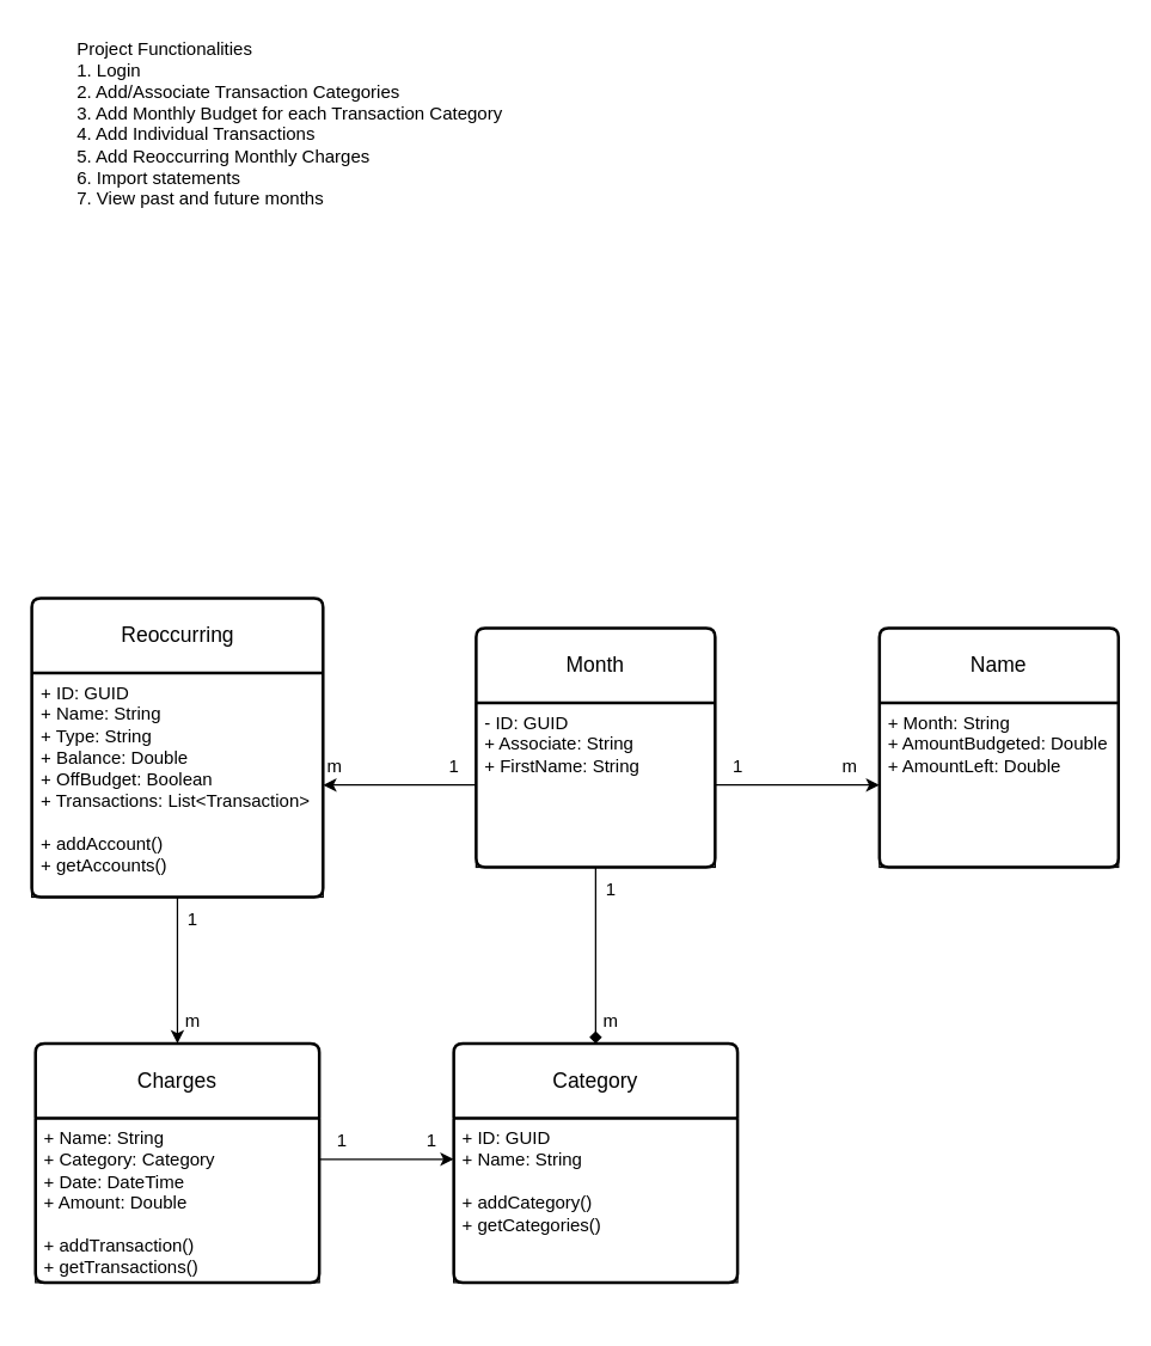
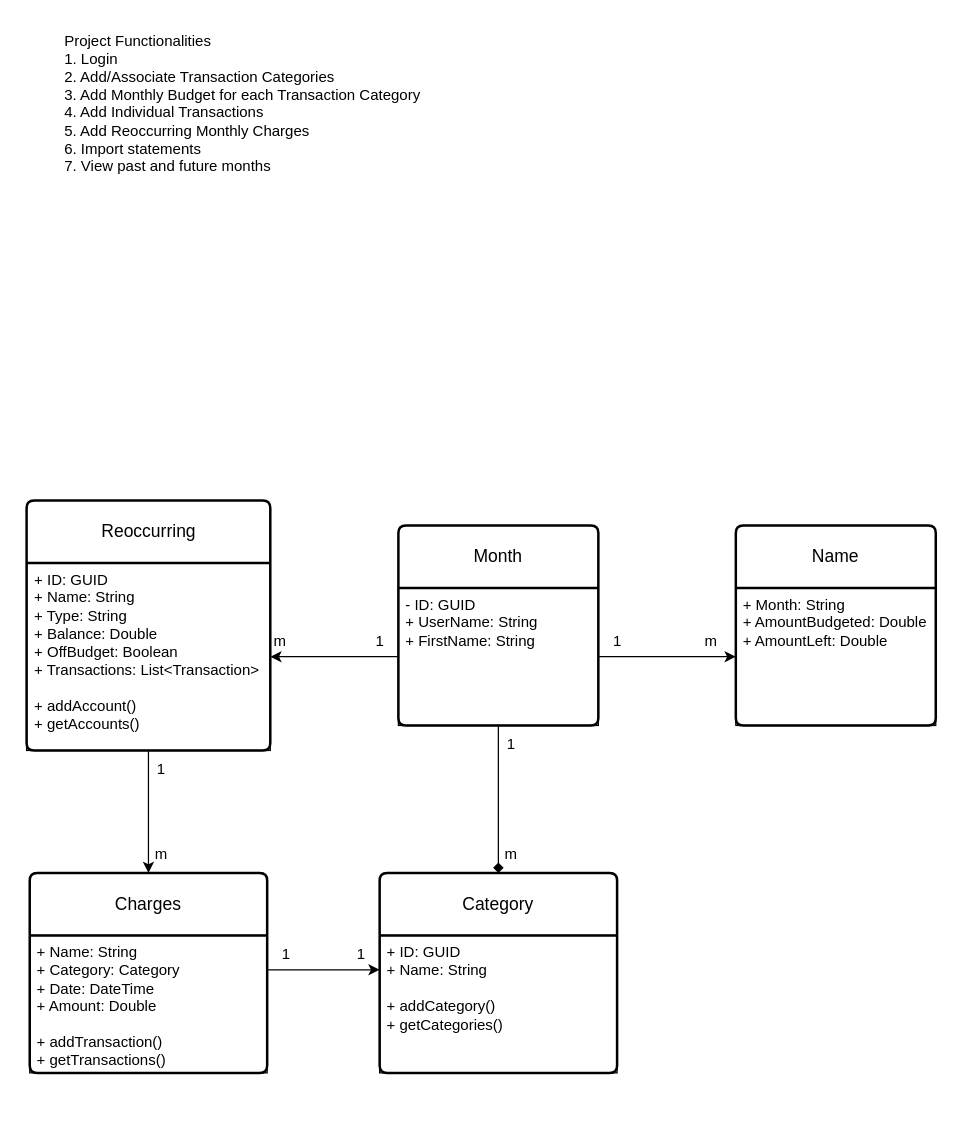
  <mxCell id="0" />
  <mxCell id="1" parent="0" />
  <mxCell id="2" value="&lt;div style=&quot;text-align: left;&quot;&gt;&lt;span style=&quot;background-color: initial;&quot;&gt;Project Functionalities&lt;/span&gt;&lt;/div&gt;&lt;div style=&quot;text-align: left;&quot;&gt;&lt;span style=&quot;background-color: initial;&quot;&gt;1. Login&lt;/span&gt;&lt;/div&gt;&lt;div style=&quot;text-align: left;&quot;&gt;&lt;span style=&quot;background-color: initial;&quot;&gt;2. Add/Associate Transaction Categories&lt;/span&gt;&lt;/div&gt;&lt;div style=&quot;text-align: left;&quot;&gt;&lt;span style=&quot;background-color: initial;&quot;&gt;3. Add Monthly Budget for each Transaction Category&lt;/span&gt;&lt;/div&gt;&lt;div style=&quot;text-align: left;&quot;&gt;&lt;span style=&quot;background-color: initial;&quot;&gt;4. Add Individual Transactions&lt;/span&gt;&lt;/div&gt;&lt;div style=&quot;text-align: left;&quot;&gt;&lt;span style=&quot;background-color: initial;&quot;&gt;5. Add Reoccurring Monthly Charges&amp;nbsp;&lt;/span&gt;&lt;/div&gt;&lt;div style=&quot;text-align: left;&quot;&gt;&lt;span style=&quot;background-color: initial;&quot;&gt;6. Import statements&lt;/span&gt;&lt;/div&gt;&lt;div style=&quot;text-align: left;&quot;&gt;&lt;span style=&quot;background-color: initial;&quot;&gt;7. View past and future months&lt;/span&gt;&lt;/div&gt;&lt;div style=&quot;text-align: left;&quot;&gt;&lt;span style=&quot;background-color: initial;&quot;&gt;&lt;br&gt;&lt;/span&gt;&lt;/div&gt;" style="text;html=1;align=center;verticalAlign=middle;resizable=0;points=[];autosize=1;strokeColor=none;fillColor=none;" vertex="1" parent="1"><mxGeometry x="38" y="20" width="310" height="140" as="geometry" /></mxCell>
  <mxCell id="3" value="Month" style="swimlane;childLayout=stackLayout;horizontal=1;startSize=50;horizontalStack=0;rounded=1;fontSize=14;fontStyle=0;strokeWidth=2;resizeParent=0;resizeLast=1;shadow=0;align=center;arcSize=4;whiteSpace=wrap;html=1;" vertex="1" parent="1"><mxGeometry x="318" y="420" width="160" height="160" as="geometry" /></mxCell>
- <mxCell id="4" value="- ID: GUID&lt;br&gt;+ Associate: String&lt;br&gt;+ FirstName: String&lt;br&gt;&amp;nbsp;&amp;nbsp;" style="align=left;strokeColor=default;fillColor=none;spacingLeft=4;fontSize=12;verticalAlign=top;resizable=0;rotatable=0;part=1;html=1;" vertex="1" parent="3"><mxGeometry y="50" width="160" height="110" as="geometry" /></mxCell>
+ <mxCell id="4" value="- ID: GUID&lt;br&gt;+ UserName: String&lt;br&gt;+ FirstName: String&lt;br&gt;&amp;nbsp;&amp;nbsp;" style="align=left;strokeColor=default;fillColor=none;spacingLeft=4;fontSize=12;verticalAlign=top;resizable=0;rotatable=0;part=1;html=1;" vertex="1" parent="3"><mxGeometry y="50" width="160" height="110" as="geometry" /></mxCell>
  <mxCell id="5" value="Reoccurring" style="swimlane;childLayout=stackLayout;horizontal=1;startSize=50;horizontalStack=0;rounded=1;fontSize=14;fontStyle=0;strokeWidth=2;resizeParent=0;resizeLast=1;shadow=0;align=center;arcSize=4;whiteSpace=wrap;html=1;" vertex="1" parent="1"><mxGeometry x="20.5" y="400" width="195" height="200" as="geometry" /></mxCell>
  <mxCell id="6" value="+ ID: GUID&lt;br&gt;+ Name: String&lt;br&gt;+ Type: String&lt;br&gt;+ Balance: Double&lt;br&gt;+ OffBudget: Boolean&amp;nbsp; &amp;nbsp; &amp;nbsp; &amp;nbsp;&amp;nbsp;&lt;br&gt;+ Transactions: List&amp;lt;Transaction&amp;gt;&lt;br&gt;&lt;br&gt;+ addAccount()&lt;br&gt;+ getAccounts()&lt;br&gt;&amp;nbsp;&amp;nbsp;" style="align=left;strokeColor=default;fillColor=none;spacingLeft=4;fontSize=12;verticalAlign=top;resizable=0;rotatable=0;part=1;html=1;" vertex="1" parent="5"><mxGeometry y="50" width="195" height="150" as="geometry" /></mxCell>
  <mxCell id="7" style="edgeStyle=orthogonalEdgeStyle;rounded=0;orthogonalLoop=1;jettySize=auto;html=1;entryX=1;entryY=0.5;entryDx=0;entryDy=0;" edge="1" parent="1" source="4" target="6"><mxGeometry relative="1" as="geometry" /></mxCell>
  <mxCell id="8" value="1" style="text;html=1;align=center;verticalAlign=middle;resizable=0;points=[];autosize=1;strokeColor=none;fillColor=none;" vertex="1" parent="1"><mxGeometry x="288" y="498" width="30" height="30" as="geometry" /></mxCell>
  <mxCell id="9" value="m" style="text;html=1;align=center;verticalAlign=middle;resizable=0;points=[];autosize=1;strokeColor=none;fillColor=none;" vertex="1" parent="1"><mxGeometry x="208" y="498" width="30" height="30" as="geometry" /></mxCell>
  <mxCell id="10" value="Charges" style="swimlane;childLayout=stackLayout;horizontal=1;startSize=50;horizontalStack=0;rounded=1;fontSize=14;fontStyle=0;strokeWidth=2;resizeParent=0;resizeLast=1;shadow=0;align=center;arcSize=4;whiteSpace=wrap;html=1;" vertex="1" parent="1"><mxGeometry x="23" y="698" width="190" height="160" as="geometry" /></mxCell>
  <mxCell id="11" value="+ Name: String&lt;br&gt;+ Category: Category&lt;br&gt;+ Date: DateTime&lt;br&gt;+ Amount: Double&lt;br&gt;&lt;br&gt;+ addTransaction()&lt;br&gt;+ getTransactions()&lt;br&gt;&lt;br&gt;&lt;br&gt;&amp;nbsp;&amp;nbsp;" style="align=left;strokeColor=default;fillColor=none;spacingLeft=4;fontSize=12;verticalAlign=top;resizable=0;rotatable=0;part=1;html=1;" vertex="1" parent="10"><mxGeometry y="50" width="190" height="110" as="geometry" /></mxCell>
  <mxCell id="12" style="edgeStyle=orthogonalEdgeStyle;rounded=0;orthogonalLoop=1;jettySize=auto;html=1;entryX=0.5;entryY=0;entryDx=0;entryDy=0;" edge="1" parent="1" source="6" target="10"><mxGeometry relative="1" as="geometry" /></mxCell>
  <mxCell id="13" value="1" style="text;html=1;align=center;verticalAlign=middle;resizable=0;points=[];autosize=1;strokeColor=none;fillColor=none;" vertex="1" parent="1"><mxGeometry x="113" y="600" width="30" height="30" as="geometry" /></mxCell>
  <mxCell id="14" value="m" style="text;html=1;align=center;verticalAlign=middle;resizable=0;points=[];autosize=1;strokeColor=none;fillColor=none;" vertex="1" parent="1"><mxGeometry x="113" y="668" width="30" height="30" as="geometry" /></mxCell>
  <mxCell id="15" value="Category" style="swimlane;childLayout=stackLayout;horizontal=1;startSize=50;horizontalStack=0;rounded=1;fontSize=14;fontStyle=0;strokeWidth=2;resizeParent=0;resizeLast=1;shadow=0;align=center;arcSize=4;whiteSpace=wrap;html=1;" vertex="1" parent="1"><mxGeometry x="303" y="698" width="190" height="160" as="geometry" /></mxCell>
  <mxCell id="16" value="+ ID: GUID&lt;br&gt;+ Name: String&lt;br&gt;&lt;br&gt;+ addCategory()&lt;br&gt;+ getCategories()&lt;br&gt;&lt;br&gt;&lt;br&gt;&amp;nbsp;&amp;nbsp;" style="align=left;strokeColor=default;fillColor=none;spacingLeft=4;fontSize=12;verticalAlign=top;resizable=0;rotatable=0;part=1;html=1;" vertex="1" parent="15"><mxGeometry y="50" width="190" height="110" as="geometry" /></mxCell>
  <mxCell id="17" style="edgeStyle=orthogonalEdgeStyle;rounded=0;orthogonalLoop=1;jettySize=auto;html=1;entryX=0.5;entryY=0;entryDx=0;entryDy=0;endArrow=diamond;" edge="1" parent="1" source="4" target="15"><mxGeometry relative="1" as="geometry" /></mxCell>
  <mxCell id="18" value="1" style="text;html=1;align=center;verticalAlign=middle;resizable=0;points=[];autosize=1;strokeColor=none;fillColor=none;" vertex="1" parent="1"><mxGeometry x="393" y="580" width="30" height="30" as="geometry" /></mxCell>
  <mxCell id="19" value="m" style="text;html=1;align=center;verticalAlign=middle;resizable=0;points=[];autosize=1;strokeColor=none;fillColor=none;" vertex="1" parent="1"><mxGeometry x="393" y="668" width="30" height="30" as="geometry" /></mxCell>
  <mxCell id="20" style="edgeStyle=orthogonalEdgeStyle;rounded=0;orthogonalLoop=1;jettySize=auto;html=1;exitX=1;exitY=0.25;exitDx=0;exitDy=0;entryX=0;entryY=0.25;entryDx=0;entryDy=0;" edge="1" parent="1" source="11" target="16"><mxGeometry relative="1" as="geometry" /></mxCell>
  <mxCell id="21" value="1" style="text;html=1;align=center;verticalAlign=middle;resizable=0;points=[];autosize=1;strokeColor=none;fillColor=none;" vertex="1" parent="1"><mxGeometry x="213" y="748" width="30" height="30" as="geometry" /></mxCell>
  <mxCell id="22" value="1" style="text;html=1;align=center;verticalAlign=middle;resizable=0;points=[];autosize=1;strokeColor=none;fillColor=none;" vertex="1" parent="1"><mxGeometry x="273" y="748" width="30" height="30" as="geometry" /></mxCell>
  <mxCell id="23" value="Name" style="swimlane;childLayout=stackLayout;horizontal=1;startSize=50;horizontalStack=0;rounded=1;fontSize=14;fontStyle=0;strokeWidth=2;resizeParent=0;resizeLast=1;shadow=0;align=center;arcSize=4;whiteSpace=wrap;html=1;" vertex="1" parent="1"><mxGeometry x="588" y="420" width="160" height="160" as="geometry" /></mxCell>
  <mxCell id="24" value="+ Month: String&lt;br&gt;+ AmountBudgeted: Double&lt;br&gt;+ AmountLeft: Double&lt;br&gt;&lt;br&gt;&amp;nbsp;&amp;nbsp;" style="align=left;strokeColor=default;fillColor=none;spacingLeft=4;fontSize=12;verticalAlign=top;resizable=0;rotatable=0;part=1;html=1;" vertex="1" parent="23"><mxGeometry y="50" width="160" height="110" as="geometry" /></mxCell>
  <mxCell id="25" value="1" style="text;html=1;align=center;verticalAlign=middle;resizable=0;points=[];autosize=1;strokeColor=none;fillColor=none;" vertex="1" parent="1"><mxGeometry x="478" y="498" width="30" height="30" as="geometry" /></mxCell>
  <mxCell id="26" style="edgeStyle=orthogonalEdgeStyle;rounded=0;orthogonalLoop=1;jettySize=auto;html=1;entryX=0;entryY=0.5;entryDx=0;entryDy=0;" edge="1" parent="1" source="4" target="24"><mxGeometry relative="1" as="geometry" /></mxCell>
  <mxCell id="27" value="m" style="text;html=1;align=center;verticalAlign=middle;resizable=0;points=[];autosize=1;strokeColor=none;fillColor=none;" vertex="1" parent="1"><mxGeometry x="553" y="498" width="30" height="30" as="geometry" /></mxCell>
